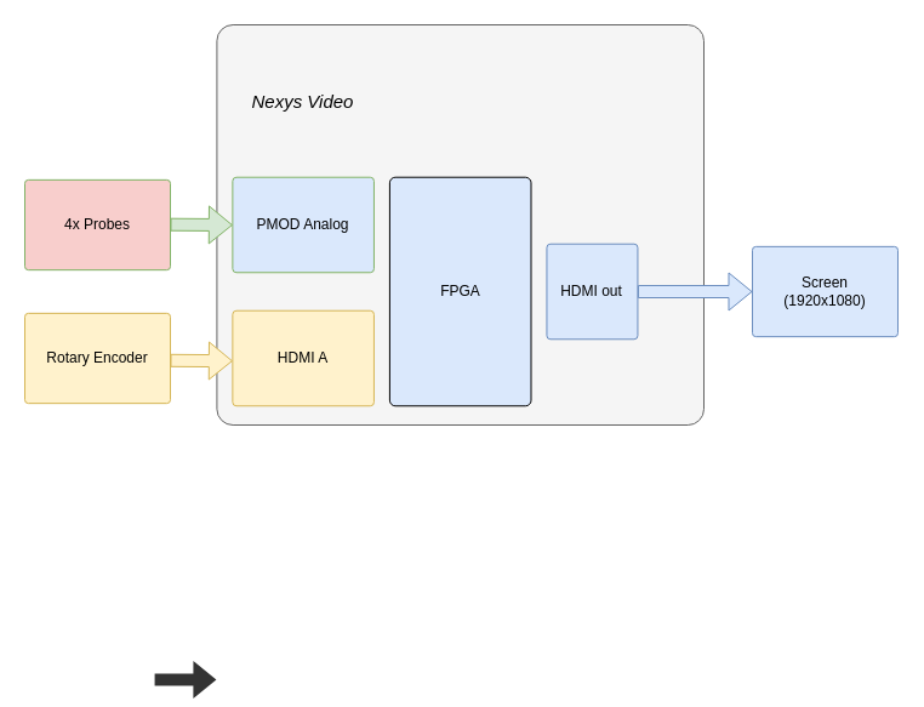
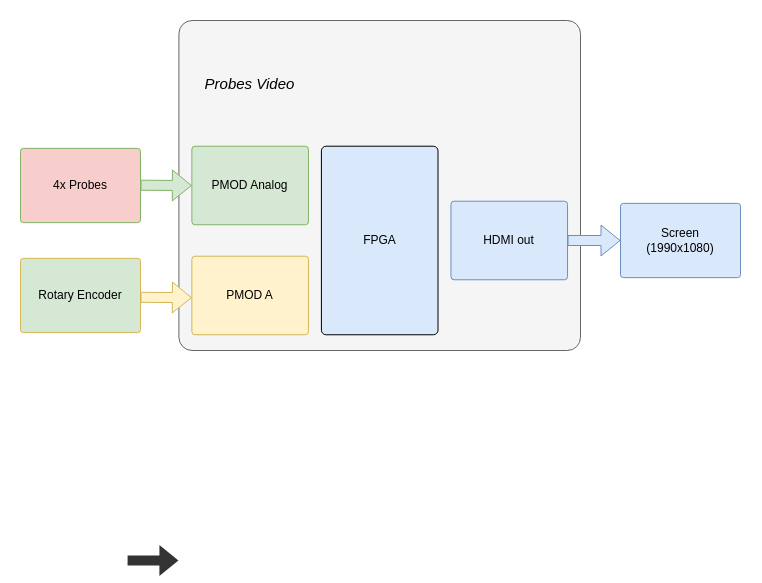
  <mxCell id="0" />
  <mxCell id="1" parent="0" />
  <mxCell id="2" value="" style="rounded=1;whiteSpace=wrap;html=1;arcSize=4;fillColor=#f5f5f5;fontColor=#333333;strokeColor=#666666;" vertex="1" parent="1"><mxGeometry x="178.409" y="20" width="401.591" height="330" as="geometry" /></mxCell>
  <mxCell id="3" value="FPGA" style="rounded=1;whiteSpace=wrap;html=1;arcSize=4;fillColor=#dae8fc;" vertex="1" parent="1"><mxGeometry x="320.909" y="145.714" width="116.591" height="188.571" as="geometry" /></mxCell>
- <mxCell id="4" value="PMOD Analog" style="rounded=1;whiteSpace=wrap;html=1;arcSize=4;fillColor=#dae8fc;strokeColor=#82b366;" vertex="1" parent="1"><mxGeometry x="191.364" y="145.714" width="116.591" height="78.571" as="geometry" /></mxCell>
- <mxCell id="5" value="HDMI A" style="rounded=1;whiteSpace=wrap;html=1;arcSize=4;fillColor=#fff2cc;strokeColor=#d6b656;" vertex="1" parent="1"><mxGeometry x="191.364" y="255.714" width="116.591" height="78.571" as="geometry" /></mxCell>
- <mxCell id="6" value="HDMI out" style="rounded=1;whiteSpace=wrap;html=1;arcSize=4;fillColor=#dae8fc;strokeColor=#6c8ebf;" vertex="1" parent="1"><mxGeometry x="450.455" y="200.714" width="75" height="78.571" as="geometry" /></mxCell>
- <mxCell id="7" value="Nexys Video" style="rounded=0;whiteSpace=wrap;html=1;strokeColor=none;fillColor=none;fontSize=15;fontStyle=2" vertex="1" parent="1"><mxGeometry x="178.409" y="20" width="142.5" height="125.714" as="geometry" /></mxCell>
- <mxCell id="8" value="Rotary Encoder" style="rounded=1;whiteSpace=wrap;html=1;arcSize=4;fillColor=#fff2cc;strokeColor=#d6b656;" vertex="1" parent="1"><mxGeometry x="20" y="257.86" width="120" height="74.29" as="geometry" /></mxCell>
+ <mxCell id="4" value="PMOD Analog" style="rounded=1;whiteSpace=wrap;html=1;arcSize=4;fillColor=#d5e8d4;strokeColor=#82b366;" vertex="1" parent="1"><mxGeometry x="191.364" y="145.714" width="116.591" height="78.571" as="geometry" /></mxCell>
+ <mxCell id="5" value="PMOD A" style="rounded=1;whiteSpace=wrap;html=1;arcSize=4;fillColor=#fff2cc;strokeColor=#d6b656;" vertex="1" parent="1"><mxGeometry x="191.364" y="255.714" width="116.591" height="78.571" as="geometry" /></mxCell>
+ <mxCell id="6" value="HDMI out" style="rounded=1;whiteSpace=wrap;html=1;arcSize=4;fillColor=#dae8fc;strokeColor=#6c8ebf;" vertex="1" parent="1"><mxGeometry x="450.455" y="200.714" width="116.591" height="78.571" as="geometry" /></mxCell>
+ <mxCell id="7" value="Probes Video" style="rounded=0;whiteSpace=wrap;html=1;strokeColor=none;fillColor=none;fontSize=15;fontStyle=2" vertex="1" parent="1"><mxGeometry x="178.409" y="20" width="142.5" height="125.714" as="geometry" /></mxCell>
+ <mxCell id="8" value="Rotary Encoder" style="rounded=1;whiteSpace=wrap;html=1;arcSize=4;fillColor=#d5e8d4;strokeColor=#d6b656;" vertex="1" parent="1"><mxGeometry x="20" y="257.86" width="120" height="74.29" as="geometry" /></mxCell>
  <mxCell id="9" value="" style="shape=flexArrow;endArrow=classic;html=1;rounded=0;fillColor=#333333;strokeColor=none;exitX=1;exitY=0.5;exitDx=0;exitDy=0;" edge="1" parent="1"><mxGeometry width="50" height="50" relative="1" as="geometry"><mxPoint x="126.59" y="560" as="sourcePoint" /><mxPoint x="178.409" y="560.07" as="targetPoint" /></mxGeometry></mxCell>
  <mxCell id="10" value="" style="shape=flexArrow;endArrow=classic;html=1;rounded=0;fillColor=#fff2cc;strokeColor=#d6b656;entryX=0;entryY=0.5;entryDx=0;entryDy=0;" edge="1" parent="1"><mxGeometry width="50" height="50" relative="1" as="geometry"><mxPoint x="140" y="296.8" as="sourcePoint" /><mxPoint x="191.364" y="297.15" as="targetPoint" /></mxGeometry></mxCell>
  <mxCell id="11" value="4x Probes" style="rounded=1;whiteSpace=wrap;html=1;arcSize=4;fillColor=#f8cecc;strokeColor=#82b366;" vertex="1" parent="1"><mxGeometry x="20" y="147.86" width="120" height="74.29" as="geometry" /></mxCell>
  <mxCell id="12" value="" style="shape=flexArrow;endArrow=classic;html=1;rounded=0;fillColor=#d5e8d4;strokeColor=#82b366;entryX=0;entryY=0.5;entryDx=0;entryDy=0;" edge="1" parent="1"><mxGeometry width="50" height="50" relative="1" as="geometry"><mxPoint x="140" y="184.71" as="sourcePoint" /><mxPoint x="191.364" y="185.06" as="targetPoint" /></mxGeometry></mxCell>
- <mxCell id="13" value="Screen&lt;br&gt;(1920x1080)" style="rounded=1;whiteSpace=wrap;html=1;arcSize=4;fillColor=#dae8fc;strokeColor=#6c8ebf;" vertex="1" parent="1"><mxGeometry x="620" y="202.86" width="120" height="74.29" as="geometry" /></mxCell>
+ <mxCell id="13" value="Screen&lt;br&gt;(1990x1080)" style="rounded=1;whiteSpace=wrap;html=1;arcSize=4;fillColor=#dae8fc;strokeColor=#6c8ebf;" vertex="1" parent="1"><mxGeometry x="620" y="202.86" width="120" height="74.29" as="geometry" /></mxCell>
  <mxCell id="14" value="" style="shape=flexArrow;endArrow=classic;html=1;rounded=0;fillColor=#dae8fc;strokeColor=#6c8ebf;entryX=0;entryY=0.5;entryDx=0;entryDy=0;exitX=1;exitY=0.5;exitDx=0;exitDy=0;" edge="1" parent="1" source="6"><mxGeometry width="50" height="50" relative="1" as="geometry"><mxPoint x="568.64" y="239.66" as="sourcePoint" /><mxPoint x="620.004" y="240.01" as="targetPoint" /></mxGeometry></mxCell>
